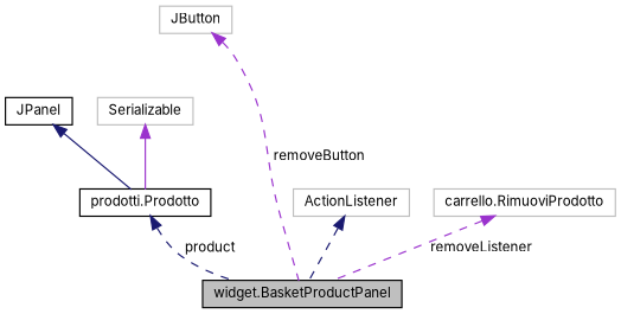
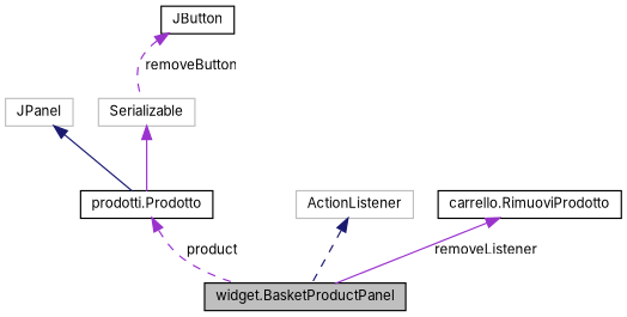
  digraph {
    fontname=Inter
    node [color=grey75 fillcolor=white fontname=Inter fontsize=10 shape=record style=filled]
    edge [color=darkorchid3 dir=back fontname=Inter fontsize=10 labelfontname=Helvetica labelfontsize=10 style=dashed]
    n1 [color=black fillcolor=grey75 fontcolor=black height=0.2 label="widget.BasketProductPanel" width=0.4]
-   n2 [color=black height=0.2 label=JPanel width=0.4]
+   n2 [height=0.2 label=JPanel width=0.4]
    n3 [color=black height=0.2 label="prodotti.Prodotto" width=0.4]
    n4 [height=0.2 label=ActionListener width=0.4]
-   n5 [height=0.2 label="carrello.RimuoviProdotto" width=0.4]
+   n5 [color=black height=0.2 label="carrello.RimuoviProdotto" width=0.4]
    n6 [height=0.2 label=Serializable width=0.4]
-   n7 [height=0.2 label=JButton width=0.4]
+   n7 [color=black height=0.2 label=JButton width=0.4]
    n2 -> n3 [color=midnightblue style=solid]
-   n3 -> n1 [color=midnightblue label=" product"]
+   n3 -> n1 [label=" product"]
    n4 -> n1 [color=midnightblue]
-   n5 -> n1 [label=" removeListener"]
+   n5 -> n1 [label=" removeListener" style=solid]
    n6 -> n3 [style=solid]
-   n7 -> n1 [label=" removeButton"]
+   n7 -> n6 [label=" removeButton"]
  }
